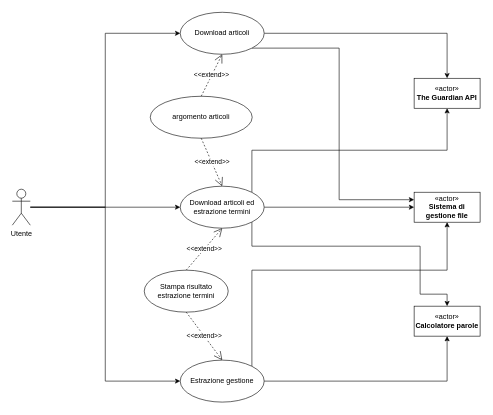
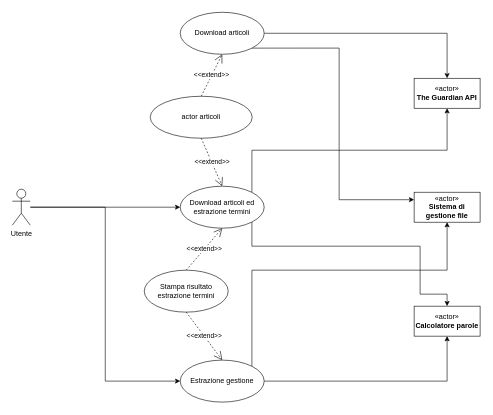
  <mxCell id="0" />
  <mxCell id="1" parent="0" />
- <mxCell id="2" style="edgeStyle=orthogonalEdgeStyle;rounded=0;orthogonalLoop=1;jettySize=auto;html=1;entryX=0;entryY=0.5;entryDx=0;entryDy=0;" parent="1" source="5" target="8" edge="1"><mxGeometry relative="1" as="geometry" /></mxCell>
  <mxCell id="3" style="edgeStyle=orthogonalEdgeStyle;rounded=0;orthogonalLoop=1;jettySize=auto;html=1;entryX=0;entryY=0.5;entryDx=0;entryDy=0;" parent="1" source="5" target="15" edge="1"><mxGeometry relative="1" as="geometry" /></mxCell>
  <mxCell id="4" style="edgeStyle=orthogonalEdgeStyle;rounded=0;orthogonalLoop=1;jettySize=auto;html=1;" parent="1" source="5" target="12" edge="1"><mxGeometry relative="1" as="geometry" /></mxCell>
  <mxCell id="5" value="Utente" style="shape=umlActor;verticalLabelPosition=bottom;verticalAlign=top;html=1;" parent="1" vertex="1"><mxGeometry x="20" y="315" width="30" height="60" as="geometry" /></mxCell>
  <mxCell id="6" style="edgeStyle=orthogonalEdgeStyle;rounded=0;orthogonalLoop=1;jettySize=auto;html=1;" parent="1" source="8" target="17" edge="1"><mxGeometry relative="1" as="geometry" /></mxCell>
  <mxCell id="7" style="edgeStyle=orthogonalEdgeStyle;rounded=0;orthogonalLoop=1;jettySize=auto;html=1;exitX=1;exitY=1;exitDx=0;exitDy=0;entryX=0;entryY=0.25;entryDx=0;entryDy=0;" parent="1" source="8" target="18" edge="1"><mxGeometry relative="1" as="geometry" /></mxCell>
  <mxCell id="8" value="Download articoli" style="ellipse;whiteSpace=wrap;html=1;" parent="1" vertex="1"><mxGeometry x="300" y="20" width="140" height="70" as="geometry" /></mxCell>
- <mxCell id="9" style="edgeStyle=orthogonalEdgeStyle;rounded=0;orthogonalLoop=1;jettySize=auto;html=1;exitX=1;exitY=0.5;exitDx=0;exitDy=0;entryX=0;entryY=0.5;entryDx=0;entryDy=0;" parent="1" source="12" target="18" edge="1"><mxGeometry relative="1" as="geometry" /></mxCell>
  <mxCell id="10" style="edgeStyle=orthogonalEdgeStyle;rounded=0;orthogonalLoop=1;jettySize=auto;html=1;exitX=1;exitY=0;exitDx=0;exitDy=0;entryX=0.5;entryY=1;entryDx=0;entryDy=0;" parent="1" source="12" target="17" edge="1"><mxGeometry relative="1" as="geometry"><Array as="points"><mxPoint x="420" y="250" /><mxPoint x="745" y="250" /></Array></mxGeometry></mxCell>
  <mxCell id="11" style="edgeStyle=orthogonalEdgeStyle;rounded=0;orthogonalLoop=1;jettySize=auto;html=1;exitX=1;exitY=1;exitDx=0;exitDy=0;entryX=0.5;entryY=0;entryDx=0;entryDy=0;" parent="1" source="12" target="16" edge="1"><mxGeometry relative="1" as="geometry"><Array as="points"><mxPoint x="420" y="410" /><mxPoint x="700" y="410" /><mxPoint x="700" y="490" /><mxPoint x="745" y="490" /></Array></mxGeometry></mxCell>
  <mxCell id="12" value="Download articoli ed estrazione termini" style="ellipse;whiteSpace=wrap;html=1;" parent="1" vertex="1"><mxGeometry x="300" y="310" width="140" height="70" as="geometry" /></mxCell>
  <mxCell id="13" style="edgeStyle=orthogonalEdgeStyle;rounded=0;orthogonalLoop=1;jettySize=auto;html=1;" parent="1" source="15" target="16" edge="1"><mxGeometry relative="1" as="geometry" /></mxCell>
  <mxCell id="14" style="edgeStyle=orthogonalEdgeStyle;rounded=0;orthogonalLoop=1;jettySize=auto;html=1;exitX=1;exitY=0;exitDx=0;exitDy=0;entryX=0.5;entryY=1;entryDx=0;entryDy=0;" parent="1" source="15" target="18" edge="1"><mxGeometry relative="1" as="geometry"><Array as="points"><mxPoint x="420" y="450" /><mxPoint x="745" y="450" /></Array></mxGeometry></mxCell>
  <mxCell id="15" value="Estrazione gestione" style="ellipse;whiteSpace=wrap;html=1;" parent="1" vertex="1"><mxGeometry x="300" y="600" width="140" height="70" as="geometry" /></mxCell>
  <mxCell id="16" value="«actor»&lt;br&gt;&lt;b&gt;Calcolatore parole&lt;/b&gt;" style="html=1;whiteSpace=wrap;" parent="1" vertex="1"><mxGeometry x="690" y="510" width="110" height="50" as="geometry" /></mxCell>
  <mxCell id="17" value="«actor»&lt;br&gt;&lt;b&gt;The Guardian API&lt;/b&gt;" style="html=1;whiteSpace=wrap;" parent="1" vertex="1"><mxGeometry x="690" y="130" width="110" height="50" as="geometry" /></mxCell>
  <mxCell id="18" value="«actor»&lt;br&gt;&lt;b&gt;Sistema di gestione file&lt;/b&gt;" style="html=1;whiteSpace=wrap;" parent="1" vertex="1"><mxGeometry x="690" y="320" width="110" height="50" as="geometry" /></mxCell>
- <mxCell id="19" value="argomento articoli" style="ellipse;whiteSpace=wrap;html=1;" parent="1" vertex="1"><mxGeometry x="250" y="160" width="170" height="70" as="geometry" /></mxCell>
+ <mxCell id="19" value="actor articoli" style="ellipse;whiteSpace=wrap;html=1;" parent="1" vertex="1"><mxGeometry x="250" y="160" width="170" height="70" as="geometry" /></mxCell>
  <mxCell id="20" value="&amp;lt;&amp;lt;extend&amp;gt;&amp;gt;" style="endArrow=open;endSize=12;dashed=1;html=1;rounded=0;entryX=0.5;entryY=1;entryDx=0;entryDy=0;exitX=0.5;exitY=0;exitDx=0;exitDy=0;" parent="1" source="19" target="8" edge="1"><mxGeometry width="160" relative="1" as="geometry"><mxPoint x="264" y="154.5" as="sourcePoint" /><mxPoint x="424" y="154.5" as="targetPoint" /></mxGeometry></mxCell>
  <mxCell id="21" value="&amp;lt;&amp;lt;extend&amp;gt;&amp;gt;" style="endArrow=open;endSize=12;dashed=1;html=1;rounded=0;entryX=0.5;entryY=0;entryDx=0;entryDy=0;exitX=0.5;exitY=1;exitDx=0;exitDy=0;" parent="1" source="19" target="12" edge="1"><mxGeometry width="160" relative="1" as="geometry"><mxPoint x="300" y="320" as="sourcePoint" /><mxPoint x="390" y="240" as="targetPoint" /></mxGeometry></mxCell>
  <mxCell id="22" value="Stampa risultato estrazione termini" style="ellipse;whiteSpace=wrap;html=1;" vertex="1" parent="1"><mxGeometry x="240" y="450" width="140" height="70" as="geometry" /></mxCell>
  <mxCell id="23" value="&amp;lt;&amp;lt;extend&amp;gt;&amp;gt;" style="endArrow=open;endSize=12;dashed=1;html=1;rounded=0;entryX=0.5;entryY=0;entryDx=0;entryDy=0;exitX=0.5;exitY=1;exitDx=0;exitDy=0;" edge="1" parent="1" source="22" target="15"><mxGeometry width="160" relative="1" as="geometry"><mxPoint x="265" y="520" as="sourcePoint" /><mxPoint x="300" y="600" as="targetPoint" /></mxGeometry></mxCell>
  <mxCell id="24" value="&amp;lt;&amp;lt;extend&amp;gt;&amp;gt;" style="endArrow=open;endSize=12;dashed=1;html=1;rounded=0;entryX=0.5;entryY=1;entryDx=0;entryDy=0;exitX=0.5;exitY=0;exitDx=0;exitDy=0;" edge="1" parent="1" source="22" target="12"><mxGeometry width="160" relative="1" as="geometry"><mxPoint x="340" y="410" as="sourcePoint" /><mxPoint x="375" y="490" as="targetPoint" /></mxGeometry></mxCell>
